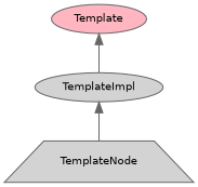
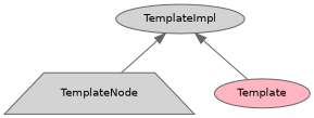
  digraph {
    node [color=gray40 fillcolor=lightgrey fontname=Helvetica fontsize=10 shape=ellipse style=filled]
    edge [color=gray40 dir=back fontname=Helvetica fontsize=10 labelfontname=Helvetica labelfontsize=10 style=solid]
    n1 [fontcolor=black height=0.2 label=TemplateImpl width=0.4]
    n2 [height=0.2 label=TemplateNode shape=trapezium width=0.4]
    n3 [fillcolor=lightpink height=0.2 label=Template width=0.4]
    n1 -> n2
-   n3 -> n1
+   n1 -> n3
  }
